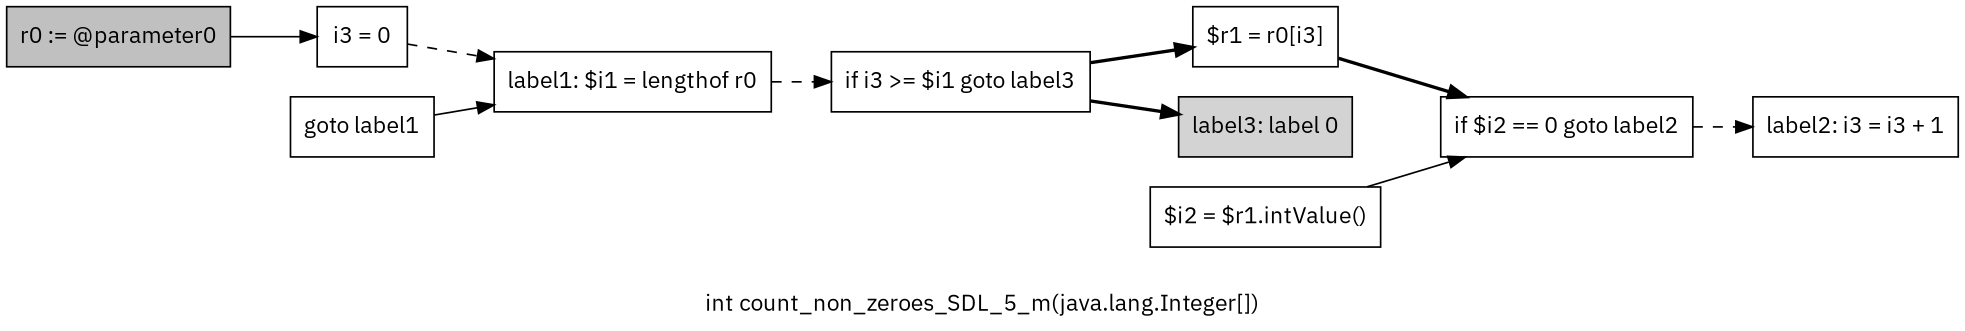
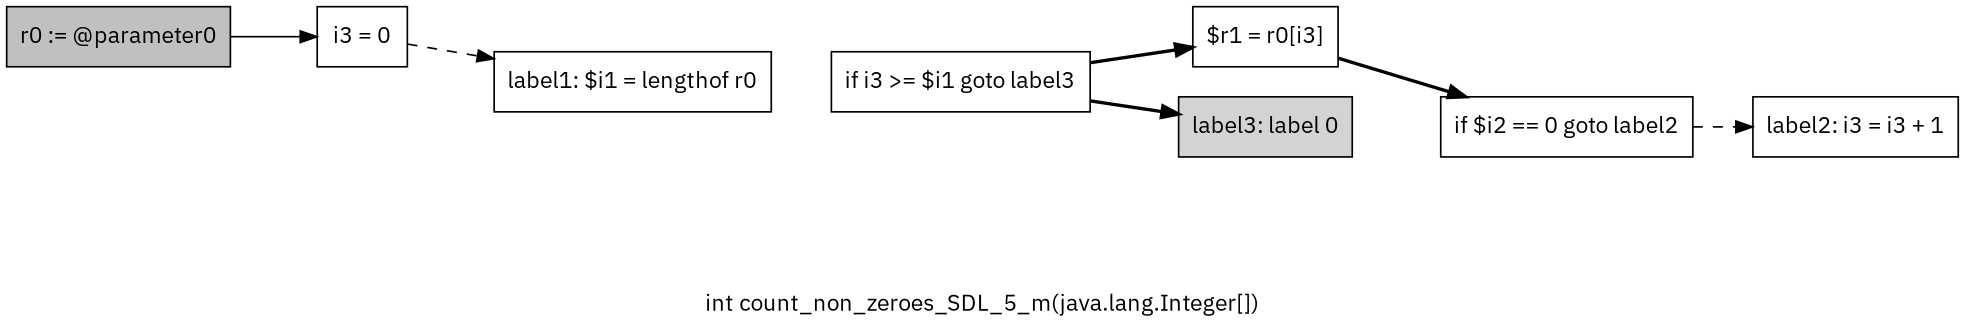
  digraph {
    fontname="IBM Plex Sans"
    label="int count_non_zeroes_SDL_5_m(java.lang.Integer[])"
    rankdir=LR
    node [fontname="IBM Plex Sans" shape=box]
    edge [fontname="IBM Plex Sans" style=solid]
    n1 [fillcolor=gray label="r0 := @parameter0" style=filled]
    n2 [label="i3 = 0"]
    n3 [label="label1: $i1 = lengthof r0"]
    n4 [label="if i3 >= $i1 goto label3"]
    n5 [label="$r1 = r0[i3]"]
    n6 [fillcolor=lightgray label="label3: label 0" style=filled]
    n7 [label="if $i2 == 0 goto label2"]
-   n8 [label="$i2 = $r1.intValue()"]
    n9 [label="label2: i3 = i3 + 1"]
-   n10 [label="goto label1"]
    n1 -> n2
    n2 -> n3 [style=dashed]
-   n3 -> n4 [style=dashed]
    n4 -> n5 [style=bold]
    n4 -> n6 [style=bold]
    n5 -> n7 [style=bold]
    n7 -> n9 [style=dashed]
-   n8 -> n7
-   n10 -> n3
  }
